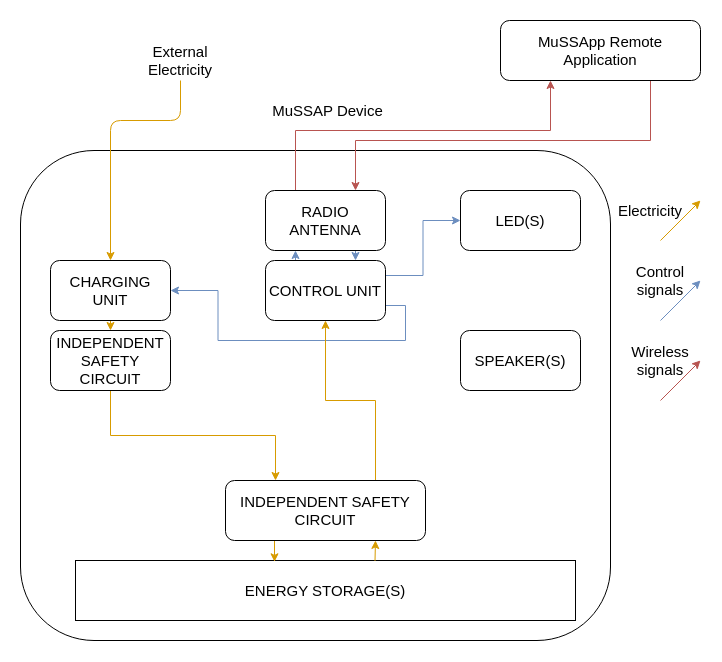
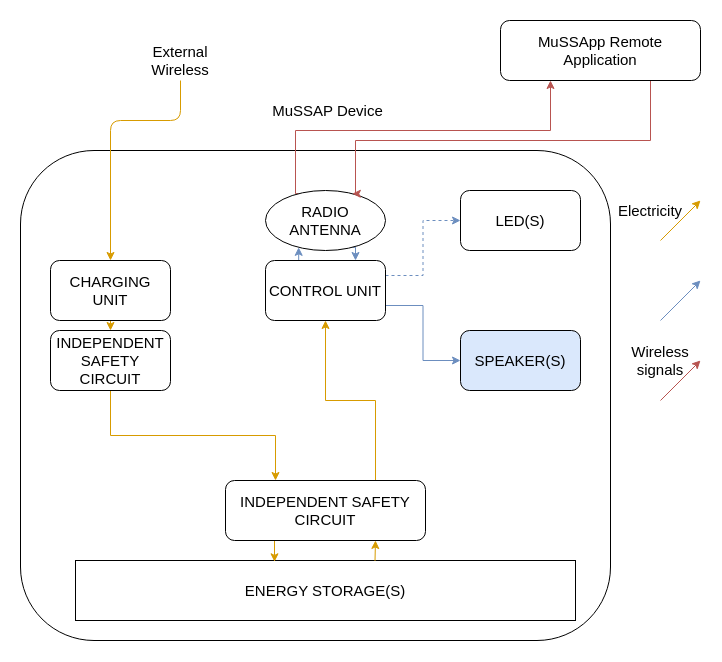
  <mxCell id="0" />
  <mxCell id="1" parent="0" />
  <mxCell id="2" value="" style="rounded=1;whiteSpace=wrap;html=1;" parent="1" vertex="1"><mxGeometry x="20" y="150" width="590" height="490" as="geometry" /></mxCell>
  <mxCell id="3" value="MuSSAP Device" style="text;html=1;strokeColor=none;fillColor=none;align=center;verticalAlign=middle;whiteSpace=wrap;rounded=0;fontSize=15;" parent="1" vertex="1"><mxGeometry x="270" y="90" width="115" height="40" as="geometry" /></mxCell>
  <mxCell id="4" value="LED(S)" style="rounded=1;whiteSpace=wrap;html=1;fontSize=15;" parent="1" vertex="1"><mxGeometry x="460" y="190" width="120" height="60" as="geometry" /></mxCell>
- <mxCell id="5" value="SPEAKER(S)" style="rounded=1;whiteSpace=wrap;html=1;fontSize=15;" parent="1" vertex="1"><mxGeometry x="460" y="330" width="120" height="60" as="geometry" /></mxCell>
+ <mxCell id="5" value="SPEAKER(S)" style="rounded=1;whiteSpace=wrap;html=1;fontSize=15;fillColor=#dae8fc;" parent="1" vertex="1"><mxGeometry x="460" y="330" width="120" height="60" as="geometry" /></mxCell>
  <mxCell id="6" style="edgeStyle=orthogonalEdgeStyle;rounded=0;orthogonalLoop=1;jettySize=auto;html=1;exitX=0.25;exitY=0;exitDx=0;exitDy=0;entryX=0.25;entryY=1;entryDx=0;entryDy=0;fontSize=15;fontColor=#FFB570;fillColor=#dae8fc;strokeColor=#6c8ebf;" parent="1" source="9" target="20" edge="1"><mxGeometry relative="1" as="geometry" /></mxCell>
- <mxCell id="7" style="edgeStyle=orthogonalEdgeStyle;rounded=0;orthogonalLoop=1;jettySize=auto;html=1;exitX=1;exitY=0.25;exitDx=0;exitDy=0;entryX=0;entryY=0.5;entryDx=0;entryDy=0;labelBackgroundColor=#FFB570;fontSize=15;fontColor=#FFB570;fillColor=#dae8fc;strokeColor=#6c8ebf;" parent="1" source="9" target="4" edge="1"><mxGeometry relative="1" as="geometry" /></mxCell>
- <mxCell id="8" style="edgeStyle=orthogonalEdgeStyle;rounded=0;orthogonalLoop=1;jettySize=auto;html=1;exitX=1;exitY=0.75;exitDx=0;exitDy=0;labelBackgroundColor=#FFB570;fontSize=15;fontColor=#FFB570;fillColor=#dae8fc;strokeColor=#6c8ebf;" parent="1" source="9" target="11" edge="1"><mxGeometry relative="1" as="geometry" /></mxCell>
+ <mxCell id="7" style="edgeStyle=orthogonalEdgeStyle;rounded=0;orthogonalLoop=1;jettySize=auto;html=1;exitX=1;exitY=0.25;exitDx=0;exitDy=0;entryX=0;entryY=0.5;entryDx=0;entryDy=0;labelBackgroundColor=#FFB570;fontSize=15;fontColor=#FFB570;fillColor=#dae8fc;strokeColor=#6c8ebf;dashed=1;" parent="1" source="9" target="4" edge="1"><mxGeometry relative="1" as="geometry" /></mxCell>
+ <mxCell id="8" style="edgeStyle=orthogonalEdgeStyle;rounded=0;orthogonalLoop=1;jettySize=auto;html=1;exitX=1;exitY=0.75;exitDx=0;exitDy=0;entryX=0;entryY=0.5;entryDx=0;entryDy=0;labelBackgroundColor=#FFB570;fontSize=15;fontColor=#FFB570;fillColor=#dae8fc;strokeColor=#6c8ebf;" parent="1" source="9" target="5" edge="1"><mxGeometry relative="1" as="geometry" /></mxCell>
  <mxCell id="9" value="CONTROL UNIT" style="rounded=1;whiteSpace=wrap;html=1;fontSize=15;" parent="1" vertex="1"><mxGeometry x="265" y="260" width="120" height="60" as="geometry" /></mxCell>
  <mxCell id="10" style="edgeStyle=orthogonalEdgeStyle;rounded=0;orthogonalLoop=1;jettySize=auto;html=1;exitX=0.5;exitY=1;exitDx=0;exitDy=0;entryX=0.5;entryY=0;entryDx=0;entryDy=0;fontSize=15;fontColor=#FFB570;fillColor=#ffe6cc;strokeColor=#d79b00;" parent="1" source="11" target="17" edge="1"><mxGeometry relative="1" as="geometry" /></mxCell>
  <mxCell id="11" value="CHARGING UNIT" style="rounded=1;whiteSpace=wrap;html=1;fontSize=15;" parent="1" vertex="1"><mxGeometry x="50" y="260" width="120" height="60" as="geometry" /></mxCell>
  <mxCell id="12" value="ENERGY STORAGE(S)" style="whiteSpace=wrap;html=1;fontSize=15;rounded=0;" parent="1" vertex="1"><mxGeometry x="75" y="560" width="500" height="60" as="geometry" /></mxCell>
  <mxCell id="13" style="edgeStyle=orthogonalEdgeStyle;rounded=0;orthogonalLoop=1;jettySize=auto;html=1;exitX=0.25;exitY=1;exitDx=0;exitDy=0;entryX=0.398;entryY=0.022;entryDx=0;entryDy=0;entryPerimeter=0;fontSize=15;fontColor=#FFB570;fillColor=#ffe6cc;strokeColor=#d79b00;" parent="1" source="15" target="12" edge="1"><mxGeometry relative="1" as="geometry" /></mxCell>
  <mxCell id="14" style="edgeStyle=orthogonalEdgeStyle;rounded=0;orthogonalLoop=1;jettySize=auto;html=1;exitX=0.75;exitY=0;exitDx=0;exitDy=0;entryX=0.5;entryY=1;entryDx=0;entryDy=0;fontSize=15;fontColor=#FFB570;fillColor=#ffe6cc;strokeColor=#d79b00;" parent="1" source="15" target="9" edge="1"><mxGeometry relative="1" as="geometry" /></mxCell>
  <mxCell id="15" value="INDEPENDENT SAFETY CIRCUIT" style="rounded=1;whiteSpace=wrap;html=1;fontSize=15;" parent="1" vertex="1"><mxGeometry x="225" y="480" width="200" height="60" as="geometry" /></mxCell>
  <mxCell id="16" style="edgeStyle=orthogonalEdgeStyle;rounded=0;orthogonalLoop=1;jettySize=auto;html=1;exitX=0.5;exitY=1;exitDx=0;exitDy=0;entryX=0.25;entryY=0;entryDx=0;entryDy=0;fontSize=15;fontColor=#FFB570;fillColor=#ffe6cc;strokeColor=#d79b00;" parent="1" source="17" target="15" edge="1"><mxGeometry relative="1" as="geometry" /></mxCell>
  <mxCell id="17" value="INDEPENDENT SAFETY CIRCUIT" style="rounded=1;whiteSpace=wrap;html=1;fontSize=15;" parent="1" vertex="1"><mxGeometry x="50" y="330" width="120" height="60" as="geometry" /></mxCell>
  <mxCell id="18" style="edgeStyle=orthogonalEdgeStyle;rounded=0;orthogonalLoop=1;jettySize=auto;html=1;exitX=0.75;exitY=1;exitDx=0;exitDy=0;entryX=0.75;entryY=0;entryDx=0;entryDy=0;fontSize=15;fontColor=#FFB570;fillColor=#dae8fc;strokeColor=#6c8ebf;" parent="1" source="20" target="9" edge="1"><mxGeometry relative="1" as="geometry" /></mxCell>
  <mxCell id="19" style="edgeStyle=orthogonalEdgeStyle;rounded=0;orthogonalLoop=1;jettySize=auto;html=1;exitX=0.25;exitY=0;exitDx=0;exitDy=0;entryX=0.25;entryY=1;entryDx=0;entryDy=0;fontSize=15;fontColor=#FFB570;fillColor=#f8cecc;strokeColor=#b85450;" parent="1" source="20" target="22" edge="1"><mxGeometry relative="1" as="geometry"><Array as="points"><mxPoint x="295" y="130" /><mxPoint x="550" y="130" /></Array></mxGeometry></mxCell>
- <mxCell id="20" value="RADIO ANTENNA" style="rounded=1;whiteSpace=wrap;html=1;fontSize=15;" parent="1" vertex="1"><mxGeometry x="265" y="190" width="120" height="60" as="geometry" /></mxCell>
+ <mxCell id="20" value="RADIO ANTENNA" style="ellipse;whiteSpace=wrap;html=1;fontSize=15;" parent="1" vertex="1"><mxGeometry x="265" y="190" width="120" height="60" as="geometry" /></mxCell>
  <mxCell id="21" style="edgeStyle=orthogonalEdgeStyle;rounded=0;orthogonalLoop=1;jettySize=auto;html=1;exitX=0.75;exitY=1;exitDx=0;exitDy=0;entryX=0.75;entryY=0;entryDx=0;entryDy=0;fontSize=15;fontColor=#FFB570;fillColor=#f8cecc;strokeColor=#b85450;" parent="1" source="22" target="20" edge="1"><mxGeometry relative="1" as="geometry"><Array as="points"><mxPoint x="650" y="140" /><mxPoint x="355" y="140" /></Array></mxGeometry></mxCell>
  <mxCell id="22" value="MuSSApp Remote Application" style="rounded=1;whiteSpace=wrap;html=1;fontSize=15;" parent="1" vertex="1"><mxGeometry x="500" y="20" width="200" height="60" as="geometry" /></mxCell>
  <mxCell id="23" value="" style="endArrow=classic;html=1;fontSize=15;fontColor=#FFB570;labelBackgroundColor=#FFB570;fillColor=#ffe6cc;strokeColor=#d79b00;" parent="1" target="11" edge="1"><mxGeometry width="50" height="50" relative="1" as="geometry"><mxPoint x="180" y="80" as="sourcePoint" /><mxPoint x="140" y="80" as="targetPoint" /><Array as="points"><mxPoint x="180" y="120" /><mxPoint x="110" y="120" /></Array></mxGeometry></mxCell>
- <mxCell id="24" value="&lt;font color=&quot;#000000&quot;&gt;External Electricity&lt;/font&gt;" style="text;html=1;strokeColor=none;fillColor=none;align=center;verticalAlign=middle;whiteSpace=wrap;rounded=0;fontSize=15;fontColor=#FFB570;" parent="1" vertex="1"><mxGeometry x="135" y="50" width="90" height="20" as="geometry" /></mxCell>
+ <mxCell id="24" value="&lt;font color=&quot;#000000&quot;&gt;External Wireless&lt;/font&gt;" style="text;html=1;strokeColor=none;fillColor=none;align=center;verticalAlign=middle;whiteSpace=wrap;rounded=0;fontSize=15;fontColor=#FFB570;" parent="1" vertex="1"><mxGeometry x="135" y="50" width="90" height="20" as="geometry" /></mxCell>
  <mxCell id="25" value="" style="endArrow=classic;html=1;fontSize=15;fontColor=#FFB570;entryX=0.75;entryY=1;entryDx=0;entryDy=0;exitX=0.599;exitY=0.007;exitDx=0;exitDy=0;exitPerimeter=0;fillColor=#ffe6cc;strokeColor=#d79b00;" parent="1" source="12" target="15" edge="1"><mxGeometry width="50" height="50" relative="1" as="geometry"><mxPoint x="310" y="640" as="sourcePoint" /><mxPoint x="360" y="590" as="targetPoint" /></mxGeometry></mxCell>
  <mxCell id="26" value="Electricity" style="text;html=1;align=center;verticalAlign=middle;whiteSpace=wrap;rounded=0;fontSize=15;" parent="1" vertex="1"><mxGeometry x="630" y="200" width="40" height="20" as="geometry" /></mxCell>
  <mxCell id="27" value="" style="endArrow=classic;html=1;labelBackgroundColor=#FFB570;fontSize=15;fontColor=#FFB570;fillColor=#ffe6cc;strokeColor=#d79b00;" parent="1" edge="1"><mxGeometry width="50" height="50" relative="1" as="geometry"><mxPoint x="660" y="240" as="sourcePoint" /><mxPoint x="700" y="200" as="targetPoint" /></mxGeometry></mxCell>
- <mxCell id="28" value="Control signals" style="text;html=1;align=center;verticalAlign=middle;whiteSpace=wrap;rounded=0;fontSize=15;" parent="1" vertex="1"><mxGeometry x="640" y="270" width="40" height="20" as="geometry" /></mxCell>
  <mxCell id="29" value="" style="endArrow=classic;html=1;labelBackgroundColor=#FFB570;fontSize=15;fontColor=#FFB570;fillColor=#dae8fc;strokeColor=#6c8ebf;" parent="1" edge="1"><mxGeometry width="50" height="50" relative="1" as="geometry"><mxPoint x="660" y="320" as="sourcePoint" /><mxPoint x="700" y="280" as="targetPoint" /></mxGeometry></mxCell>
  <mxCell id="30" value="Wireless&lt;br&gt;signals" style="text;html=1;align=center;verticalAlign=middle;whiteSpace=wrap;rounded=0;fontSize=15;" parent="1" vertex="1"><mxGeometry x="640" y="350" width="40" height="20" as="geometry" /></mxCell>
  <mxCell id="31" value="" style="endArrow=classic;html=1;labelBackgroundColor=#FFB570;fontSize=15;fontColor=#FFB570;fillColor=#f8cecc;strokeColor=#b85450;" parent="1" edge="1"><mxGeometry width="50" height="50" relative="1" as="geometry"><mxPoint x="660" y="400" as="sourcePoint" /><mxPoint x="700" y="360" as="targetPoint" /></mxGeometry></mxCell>
